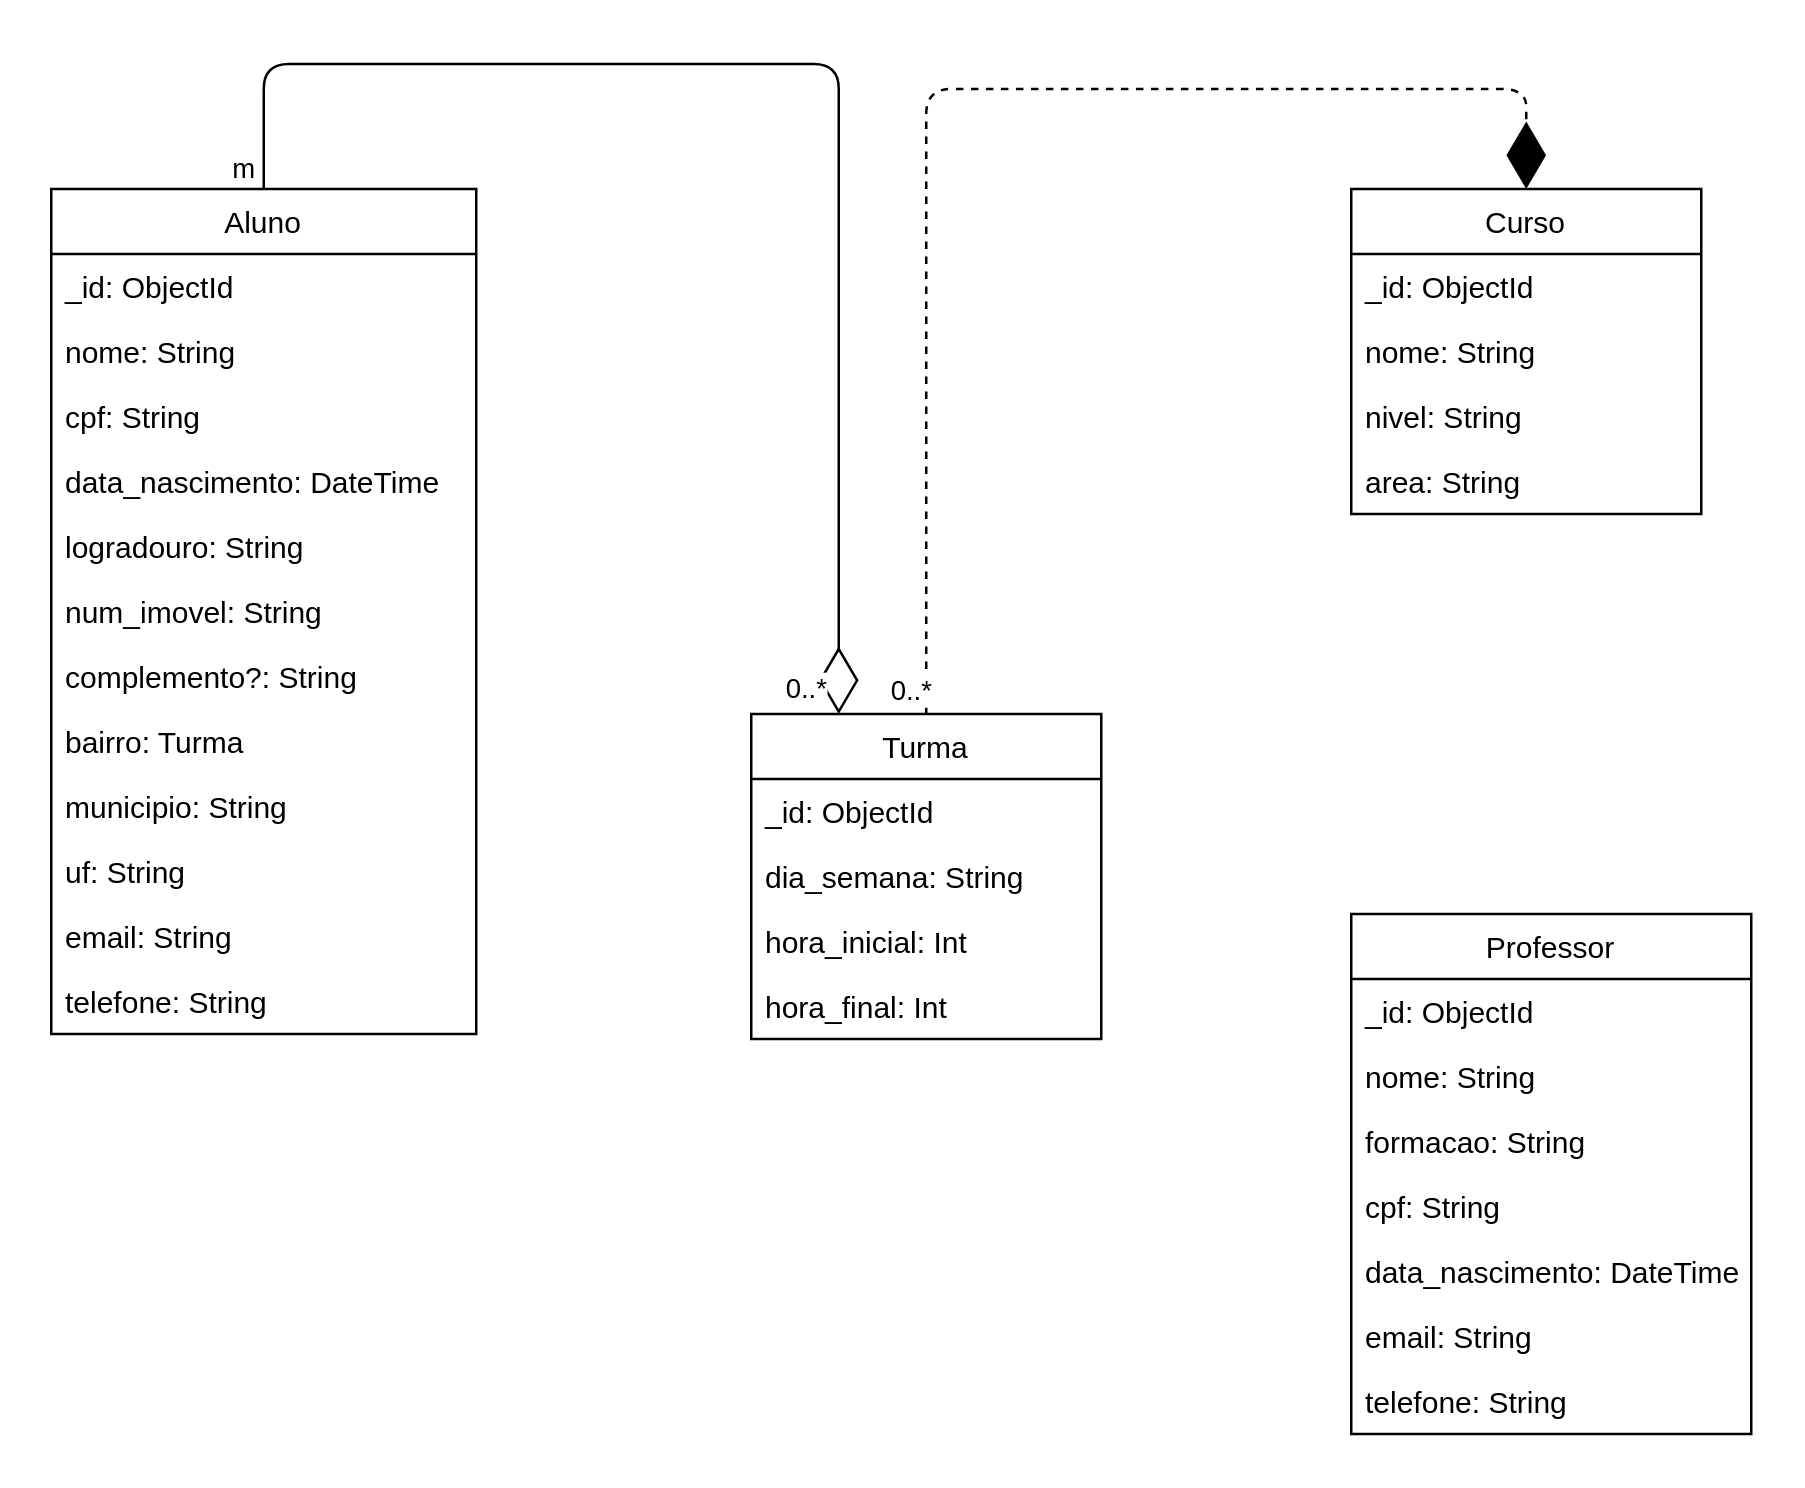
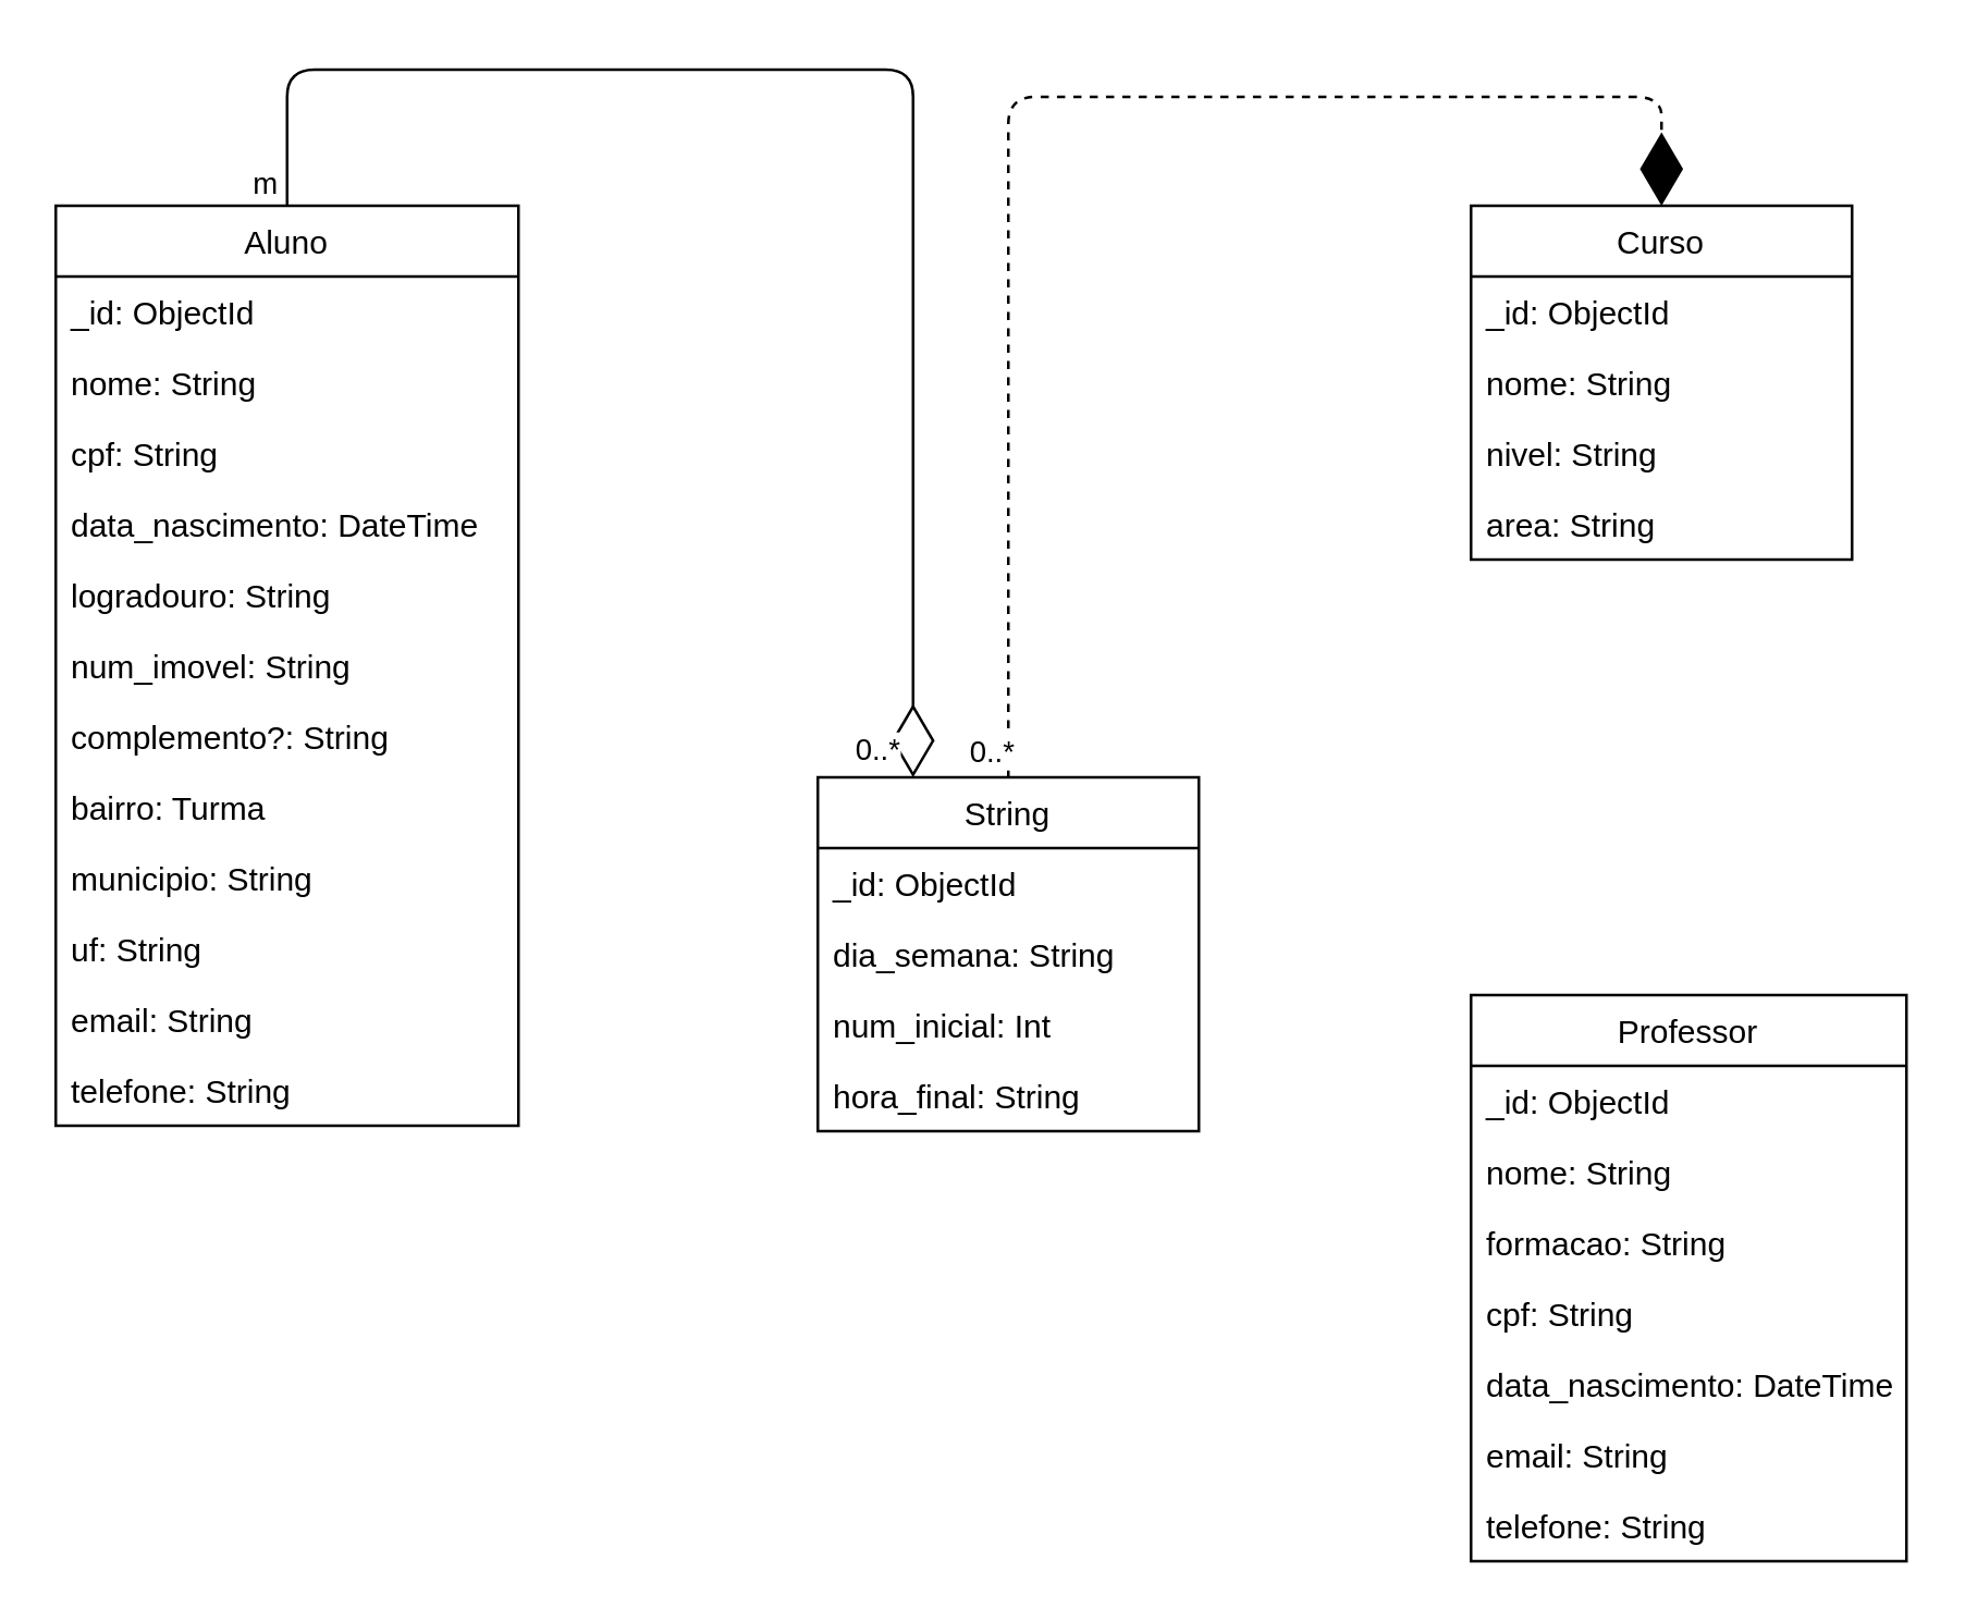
  <mxCell id="0" />
  <mxCell id="1" parent="0" />
  <mxCell id="2" value="Aluno" style="swimlane;fontStyle=0;childLayout=stackLayout;horizontal=1;startSize=26;fillColor=none;horizontalStack=0;resizeParent=1;resizeParentMax=0;resizeLast=0;collapsible=1;marginBottom=0;" parent="1" vertex="1"><mxGeometry x="20" y="70" width="170" height="338" as="geometry" /></mxCell>
  <mxCell id="3" value="_id: ObjectId" style="text;strokeColor=none;fillColor=none;align=left;verticalAlign=top;spacingLeft=4;spacingRight=4;overflow=hidden;rotatable=0;points=[[0,0.5],[1,0.5]];portConstraint=eastwest;" parent="2" vertex="1"><mxGeometry y="26" width="170" height="26" as="geometry" /></mxCell>
  <mxCell id="4" value="nome: String" style="text;strokeColor=none;fillColor=none;align=left;verticalAlign=top;spacingLeft=4;spacingRight=4;overflow=hidden;rotatable=0;points=[[0,0.5],[1,0.5]];portConstraint=eastwest;" parent="2" vertex="1"><mxGeometry y="52" width="170" height="26" as="geometry" /></mxCell>
  <mxCell id="5" value="cpf: String" style="text;strokeColor=none;fillColor=none;align=left;verticalAlign=top;spacingLeft=4;spacingRight=4;overflow=hidden;rotatable=0;points=[[0,0.5],[1,0.5]];portConstraint=eastwest;" parent="2" vertex="1"><mxGeometry y="78" width="170" height="26" as="geometry" /></mxCell>
  <mxCell id="6" value="data_nascimento: DateTime" style="text;strokeColor=none;fillColor=none;align=left;verticalAlign=top;spacingLeft=4;spacingRight=4;overflow=hidden;rotatable=0;points=[[0,0.5],[1,0.5]];portConstraint=eastwest;" parent="2" vertex="1"><mxGeometry y="104" width="170" height="26" as="geometry" /></mxCell>
  <mxCell id="7" value="logradouro: String" style="text;strokeColor=none;fillColor=none;align=left;verticalAlign=top;spacingLeft=4;spacingRight=4;overflow=hidden;rotatable=0;points=[[0,0.5],[1,0.5]];portConstraint=eastwest;" parent="2" vertex="1"><mxGeometry y="130" width="170" height="26" as="geometry" /></mxCell>
  <mxCell id="8" value="num_imovel: String" style="text;strokeColor=none;fillColor=none;align=left;verticalAlign=top;spacingLeft=4;spacingRight=4;overflow=hidden;rotatable=0;points=[[0,0.5],[1,0.5]];portConstraint=eastwest;" parent="2" vertex="1"><mxGeometry y="156" width="170" height="26" as="geometry" /></mxCell>
  <mxCell id="9" value="complemento?: String" style="text;strokeColor=none;fillColor=none;align=left;verticalAlign=top;spacingLeft=4;spacingRight=4;overflow=hidden;rotatable=0;points=[[0,0.5],[1,0.5]];portConstraint=eastwest;" parent="2" vertex="1"><mxGeometry y="182" width="170" height="26" as="geometry" /></mxCell>
  <mxCell id="10" value="bairro: Turma" style="text;strokeColor=none;fillColor=none;align=left;verticalAlign=top;spacingLeft=4;spacingRight=4;overflow=hidden;rotatable=0;points=[[0,0.5],[1,0.5]];portConstraint=eastwest;" parent="2" vertex="1"><mxGeometry y="208" width="170" height="26" as="geometry" /></mxCell>
  <mxCell id="11" value="municipio: String" style="text;strokeColor=none;fillColor=none;align=left;verticalAlign=top;spacingLeft=4;spacingRight=4;overflow=hidden;rotatable=0;points=[[0,0.5],[1,0.5]];portConstraint=eastwest;" parent="2" vertex="1"><mxGeometry y="234" width="170" height="26" as="geometry" /></mxCell>
  <mxCell id="12" value="uf: String" style="text;strokeColor=none;fillColor=none;align=left;verticalAlign=top;spacingLeft=4;spacingRight=4;overflow=hidden;rotatable=0;points=[[0,0.5],[1,0.5]];portConstraint=eastwest;" parent="2" vertex="1"><mxGeometry y="260" width="170" height="26" as="geometry" /></mxCell>
  <mxCell id="13" value="email: String" style="text;strokeColor=none;fillColor=none;align=left;verticalAlign=top;spacingLeft=4;spacingRight=4;overflow=hidden;rotatable=0;points=[[0,0.5],[1,0.5]];portConstraint=eastwest;" parent="2" vertex="1"><mxGeometry y="286" width="170" height="26" as="geometry" /></mxCell>
  <mxCell id="14" value="telefone: String" style="text;strokeColor=none;fillColor=none;align=left;verticalAlign=top;spacingLeft=4;spacingRight=4;overflow=hidden;rotatable=0;points=[[0,0.5],[1,0.5]];portConstraint=eastwest;" parent="2" vertex="1"><mxGeometry y="312" width="170" height="26" as="geometry" /></mxCell>
  <mxCell id="15" value="Curso" style="swimlane;fontStyle=0;childLayout=stackLayout;horizontal=1;startSize=26;fillColor=none;horizontalStack=0;resizeParent=1;resizeParentMax=0;resizeLast=0;collapsible=1;marginBottom=0;" parent="1" vertex="1"><mxGeometry x="540" y="70" width="140" height="130" as="geometry" /></mxCell>
  <mxCell id="16" value="_id: ObjectId" style="text;strokeColor=none;fillColor=none;align=left;verticalAlign=top;spacingLeft=4;spacingRight=4;overflow=hidden;rotatable=0;points=[[0,0.5],[1,0.5]];portConstraint=eastwest;" parent="15" vertex="1"><mxGeometry y="26" width="140" height="26" as="geometry" /></mxCell>
  <mxCell id="17" value="nome: String" style="text;strokeColor=none;fillColor=none;align=left;verticalAlign=top;spacingLeft=4;spacingRight=4;overflow=hidden;rotatable=0;points=[[0,0.5],[1,0.5]];portConstraint=eastwest;" parent="15" vertex="1"><mxGeometry y="52" width="140" height="26" as="geometry" /></mxCell>
  <mxCell id="18" value="nivel: String" style="text;strokeColor=none;fillColor=none;align=left;verticalAlign=top;spacingLeft=4;spacingRight=4;overflow=hidden;rotatable=0;points=[[0,0.5],[1,0.5]];portConstraint=eastwest;" parent="15" vertex="1"><mxGeometry y="78" width="140" height="26" as="geometry" /></mxCell>
  <mxCell id="19" value="area: String" style="text;strokeColor=none;fillColor=none;align=left;verticalAlign=top;spacingLeft=4;spacingRight=4;overflow=hidden;rotatable=0;points=[[0,0.5],[1,0.5]];portConstraint=eastwest;" parent="15" vertex="1"><mxGeometry y="104" width="140" height="26" as="geometry" /></mxCell>
- <mxCell id="20" value="Turma" style="swimlane;fontStyle=0;childLayout=stackLayout;horizontal=1;startSize=26;fillColor=none;horizontalStack=0;resizeParent=1;resizeParentMax=0;resizeLast=0;collapsible=1;marginBottom=0;" parent="1" vertex="1"><mxGeometry x="300" y="280" width="140" height="130" as="geometry" /></mxCell>
+ <mxCell id="20" value="String" style="swimlane;fontStyle=0;childLayout=stackLayout;horizontal=1;startSize=26;fillColor=none;horizontalStack=0;resizeParent=1;resizeParentMax=0;resizeLast=0;collapsible=1;marginBottom=0;" parent="1" vertex="1"><mxGeometry x="300" y="280" width="140" height="130" as="geometry" /></mxCell>
  <mxCell id="21" value="_id: ObjectId" style="text;strokeColor=none;fillColor=none;align=left;verticalAlign=top;spacingLeft=4;spacingRight=4;overflow=hidden;rotatable=0;points=[[0,0.5],[1,0.5]];portConstraint=eastwest;" parent="20" vertex="1"><mxGeometry y="26" width="140" height="26" as="geometry" /></mxCell>
  <mxCell id="22" value="dia_semana: String" style="text;strokeColor=none;fillColor=none;align=left;verticalAlign=top;spacingLeft=4;spacingRight=4;overflow=hidden;rotatable=0;points=[[0,0.5],[1,0.5]];portConstraint=eastwest;" parent="20" vertex="1"><mxGeometry y="52" width="140" height="26" as="geometry" /></mxCell>
- <mxCell id="23" value="hora_inicial: Int" style="text;strokeColor=none;fillColor=none;align=left;verticalAlign=top;spacingLeft=4;spacingRight=4;overflow=hidden;rotatable=0;points=[[0,0.5],[1,0.5]];portConstraint=eastwest;" parent="20" vertex="1"><mxGeometry y="78" width="140" height="26" as="geometry" /></mxCell>
- <mxCell id="24" value="hora_final: Int" style="text;strokeColor=none;fillColor=none;align=left;verticalAlign=top;spacingLeft=4;spacingRight=4;overflow=hidden;rotatable=0;points=[[0,0.5],[1,0.5]];portConstraint=eastwest;" parent="20" vertex="1"><mxGeometry y="104" width="140" height="26" as="geometry" /></mxCell>
+ <mxCell id="23" value="num_inicial: Int" style="text;strokeColor=none;fillColor=none;align=left;verticalAlign=top;spacingLeft=4;spacingRight=4;overflow=hidden;rotatable=0;points=[[0,0.5],[1,0.5]];portConstraint=eastwest;" parent="20" vertex="1"><mxGeometry y="78" width="140" height="26" as="geometry" /></mxCell>
+ <mxCell id="24" value="hora_final: String" style="text;strokeColor=none;fillColor=none;align=left;verticalAlign=top;spacingLeft=4;spacingRight=4;overflow=hidden;rotatable=0;points=[[0,0.5],[1,0.5]];portConstraint=eastwest;" parent="20" vertex="1"><mxGeometry y="104" width="140" height="26" as="geometry" /></mxCell>
  <mxCell id="25" value="Professor" style="swimlane;fontStyle=0;childLayout=stackLayout;horizontal=1;startSize=26;fillColor=none;horizontalStack=0;resizeParent=1;resizeParentMax=0;resizeLast=0;collapsible=1;marginBottom=0;" parent="1" vertex="1"><mxGeometry x="540" y="360" width="160" height="208" as="geometry" /></mxCell>
  <mxCell id="26" value="_id: ObjectId" style="text;strokeColor=none;fillColor=none;align=left;verticalAlign=top;spacingLeft=4;spacingRight=4;overflow=hidden;rotatable=0;points=[[0,0.5],[1,0.5]];portConstraint=eastwest;" parent="25" vertex="1"><mxGeometry y="26" width="160" height="26" as="geometry" /></mxCell>
  <mxCell id="27" value="nome: String" style="text;strokeColor=none;fillColor=none;align=left;verticalAlign=top;spacingLeft=4;spacingRight=4;overflow=hidden;rotatable=0;points=[[0,0.5],[1,0.5]];portConstraint=eastwest;" parent="25" vertex="1"><mxGeometry y="52" width="160" height="26" as="geometry" /></mxCell>
  <mxCell id="28" value="formacao: String" style="text;strokeColor=none;fillColor=none;align=left;verticalAlign=top;spacingLeft=4;spacingRight=4;overflow=hidden;rotatable=0;points=[[0,0.5],[1,0.5]];portConstraint=eastwest;" parent="25" vertex="1"><mxGeometry y="78" width="160" height="26" as="geometry" /></mxCell>
  <mxCell id="29" value="cpf: String" style="text;strokeColor=none;fillColor=none;align=left;verticalAlign=top;spacingLeft=4;spacingRight=4;overflow=hidden;rotatable=0;points=[[0,0.5],[1,0.5]];portConstraint=eastwest;" parent="25" vertex="1"><mxGeometry y="104" width="160" height="26" as="geometry" /></mxCell>
  <mxCell id="30" value="data_nascimento: DateTime" style="text;strokeColor=none;fillColor=none;align=left;verticalAlign=top;spacingLeft=4;spacingRight=4;overflow=hidden;rotatable=0;points=[[0,0.5],[1,0.5]];portConstraint=eastwest;" parent="25" vertex="1"><mxGeometry y="130" width="160" height="26" as="geometry" /></mxCell>
  <mxCell id="31" value="email: String" style="text;strokeColor=none;fillColor=none;align=left;verticalAlign=top;spacingLeft=4;spacingRight=4;overflow=hidden;rotatable=0;points=[[0,0.5],[1,0.5]];portConstraint=eastwest;" parent="25" vertex="1"><mxGeometry y="156" width="160" height="26" as="geometry" /></mxCell>
  <mxCell id="32" value="telefone: String" style="text;strokeColor=none;fillColor=none;align=left;verticalAlign=top;spacingLeft=4;spacingRight=4;overflow=hidden;rotatable=0;points=[[0,0.5],[1,0.5]];portConstraint=eastwest;" parent="25" vertex="1"><mxGeometry y="182" width="160" height="26" as="geometry" /></mxCell>
  <mxCell id="33" value="" style="endArrow=diamondThin;endFill=1;endSize=24;html=1;entryX=0.5;entryY=0;entryDx=0;entryDy=0;edgeStyle=orthogonalEdgeStyle;exitX=0.5;exitY=0;exitDx=0;exitDy=0;dashed=1;" parent="1" source="20" target="15" edge="1"><mxGeometry width="160" relative="1" as="geometry"><mxPoint x="300" y="50" as="sourcePoint" /><mxPoint x="515" y="130" as="targetPoint" /><Array as="points"><mxPoint x="370" y="30" /><mxPoint x="610" y="30" /></Array></mxGeometry></mxCell>
  <mxCell id="34" value="0..*" style="edgeLabel;html=1;align=center;verticalAlign=middle;resizable=0;points=[];" parent="33" vertex="1" connectable="0"><mxGeometry x="-0.338" y="-2" relative="1" as="geometry"><mxPoint x="-9" y="165" as="offset" /></mxGeometry></mxCell>
  <mxCell id="35" value="" style="endArrow=diamondThin;endFill=0;endSize=24;html=1;entryX=0.25;entryY=0;entryDx=0;entryDy=0;edgeStyle=orthogonalEdgeStyle;exitX=0.5;exitY=0;exitDx=0;exitDy=0;" parent="1" source="2" target="20" edge="1"><mxGeometry width="160" relative="1" as="geometry"><mxPoint x="170" y="10" as="sourcePoint" /><mxPoint x="330" y="230" as="targetPoint" /><Array as="points"><mxPoint x="105" y="20" /><mxPoint x="335" y="20" /></Array></mxGeometry></mxCell>
  <mxCell id="36" value="m" style="edgeLabel;html=1;align=center;verticalAlign=middle;resizable=0;points=[];" parent="35" vertex="1" connectable="0"><mxGeometry x="-0.293" y="1" relative="1" as="geometry"><mxPoint x="-150" y="42" as="offset" /></mxGeometry></mxCell>
  <mxCell id="37" value="0..*" style="edgeLabel;html=1;align=center;verticalAlign=middle;resizable=0;points=[];" parent="35" vertex="1" connectable="0"><mxGeometry x="-0.472" relative="1" as="geometry"><mxPoint x="123" y="249" as="offset" /></mxGeometry></mxCell>
